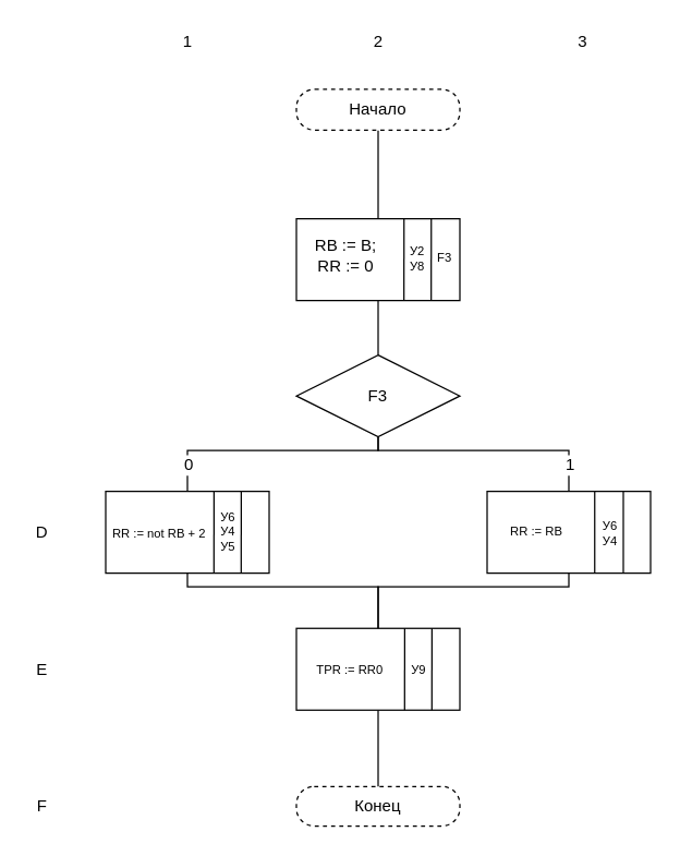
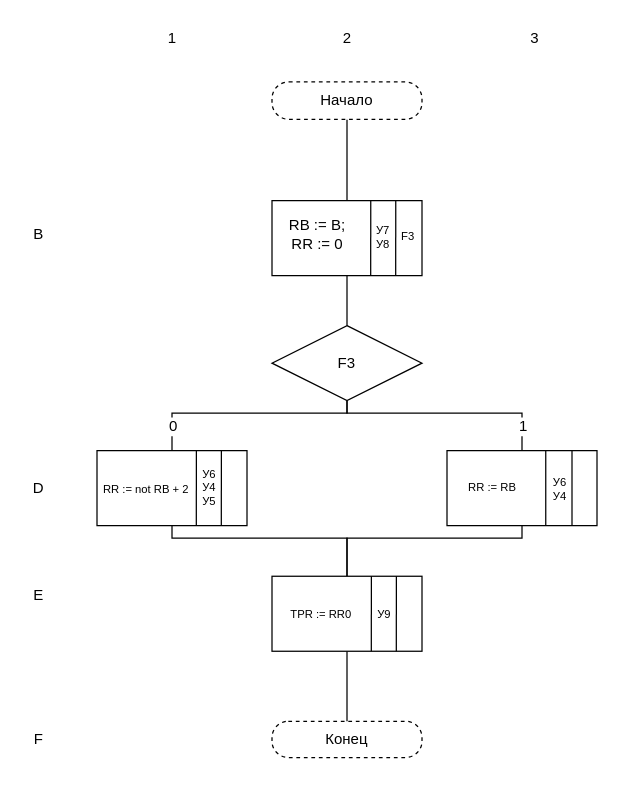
  <mxCell id="0" />
  <mxCell id="1" parent="0" />
  <mxCell id="2" style="edgeStyle=orthogonalEdgeStyle;rounded=0;orthogonalLoop=1;jettySize=auto;html=1;exitX=0.5;exitY=1;exitDx=0;exitDy=0;entryX=0.5;entryY=0;entryDx=0;entryDy=0;endArrow=none;endFill=0;" parent="1" source="3" target="6" edge="1"><mxGeometry relative="1" as="geometry" /></mxCell>
  <mxCell id="3" value="Начало" style="rounded=1;whiteSpace=wrap;html=1;imageHeight=24;arcSize=45;dashed=1;" parent="1" vertex="1"><mxGeometry x="217" y="65" width="120" height="30" as="geometry" /></mxCell>
  <mxCell id="4" value="Конец" style="rounded=1;whiteSpace=wrap;html=1;arcSize=45;dashed=1;" parent="1" vertex="1"><mxGeometry x="217" y="576.5" width="120" height="29" as="geometry" /></mxCell>
  <mxCell id="5" style="edgeStyle=orthogonalEdgeStyle;rounded=0;orthogonalLoop=1;jettySize=auto;html=1;exitX=0.5;exitY=1;exitDx=0;exitDy=0;entryX=0.5;entryY=0;entryDx=0;entryDy=0;endArrow=none;endFill=0;" parent="1" source="6" target="16" edge="1"><mxGeometry relative="1" as="geometry" /></mxCell>
  <mxCell id="6" value="" style="rounded=0;whiteSpace=wrap;html=1;" parent="1" vertex="1"><mxGeometry x="217" y="160" width="120" height="60" as="geometry" /></mxCell>
  <mxCell id="7" value="" style="endArrow=none;html=1;exitX=0.583;exitY=1;exitDx=0;exitDy=0;exitPerimeter=0;" parent="1" edge="1"><mxGeometry width="50" height="50" relative="1" as="geometry"><mxPoint x="295.96" y="220" as="sourcePoint" /><mxPoint x="296" y="160" as="targetPoint" /></mxGeometry></mxCell>
  <mxCell id="8" value="" style="endArrow=none;html=1;exitX=0.583;exitY=1;exitDx=0;exitDy=0;exitPerimeter=0;" parent="1" edge="1"><mxGeometry width="50" height="50" relative="1" as="geometry"><mxPoint x="315.96" y="220" as="sourcePoint" /><mxPoint x="316" y="160" as="targetPoint" /></mxGeometry></mxCell>
  <mxCell id="9" value="RB := B;&lt;br&gt;RR := 0" style="text;html=1;strokeColor=none;fillColor=none;align=center;verticalAlign=middle;whiteSpace=wrap;rounded=0;" parent="1" vertex="1"><mxGeometry x="217" y="163" width="73" height="48" as="geometry" /></mxCell>
- <mxCell id="10" value="У2&lt;br&gt;&lt;div&gt;У8&lt;/div&gt;" style="text;html=1;strokeColor=none;fillColor=none;align=center;verticalAlign=middle;whiteSpace=wrap;rounded=0;fontSize=9;" parent="1" vertex="1"><mxGeometry x="301" y="179" width="10" height="20" as="geometry" /></mxCell>
+ <mxCell id="10" value="У7&lt;br&gt;&lt;div&gt;У8&lt;/div&gt;" style="text;html=1;strokeColor=none;fillColor=none;align=center;verticalAlign=middle;whiteSpace=wrap;rounded=0;fontSize=9;" parent="1" vertex="1"><mxGeometry x="301" y="179" width="10" height="20" as="geometry" /></mxCell>
  <mxCell id="11" value="F3" style="text;html=1;strokeColor=none;fillColor=none;align=center;verticalAlign=middle;whiteSpace=wrap;rounded=0;fontSize=9;" parent="1" vertex="1"><mxGeometry x="321" y="179" width="10" height="20" as="geometry" /></mxCell>
  <mxCell id="12" style="edgeStyle=orthogonalEdgeStyle;rounded=0;orthogonalLoop=1;jettySize=auto;html=1;exitX=0.5;exitY=1;exitDx=0;exitDy=0;entryX=0.5;entryY=0;entryDx=0;entryDy=0;endArrow=none;endFill=0;" parent="1" source="16" target="23" edge="1"><mxGeometry relative="1" as="geometry"><Array as="points"><mxPoint x="277" y="330" /><mxPoint x="137" y="330" /></Array><mxPoint x="277" y="360" as="targetPoint" /></mxGeometry></mxCell>
  <mxCell id="13" value="0" style="text;html=1;align=center;verticalAlign=middle;resizable=0;points=[];;labelBackgroundColor=#ffffff;" parent="12" vertex="1" connectable="0"><mxGeometry x="-0.512" y="1" relative="1" as="geometry"><mxPoint x="-106" y="9" as="offset" /></mxGeometry></mxCell>
  <mxCell id="14" style="edgeStyle=orthogonalEdgeStyle;rounded=0;orthogonalLoop=1;jettySize=auto;html=1;exitX=0.5;exitY=1;exitDx=0;exitDy=0;jumpSize=6;entryX=0.5;entryY=0;entryDx=0;entryDy=0;endArrow=none;endFill=0;" parent="1" source="16" target="18" edge="1"><mxGeometry relative="1" as="geometry"><Array as="points"><mxPoint x="277" y="330" /><mxPoint x="417" y="330" /></Array><mxPoint x="437" y="410" as="targetPoint" /></mxGeometry></mxCell>
  <mxCell id="15" value="1" style="text;html=1;align=center;verticalAlign=middle;resizable=0;points=[];;labelBackgroundColor=#ffffff;" parent="14" vertex="1" connectable="0"><mxGeometry x="0.15" relative="1" as="geometry"><mxPoint x="47" y="10" as="offset" /></mxGeometry></mxCell>
  <mxCell id="16" value="F3" style="rhombus;whiteSpace=wrap;html=1;" parent="1" vertex="1"><mxGeometry x="217" y="260" width="120" height="60" as="geometry" /></mxCell>
  <mxCell id="17" style="edgeStyle=orthogonalEdgeStyle;rounded=0;orthogonalLoop=1;jettySize=auto;html=1;entryX=0.5;entryY=0;entryDx=0;entryDy=0;fontSize=11;endArrow=none;endFill=0;" parent="1" source="18" target="29" edge="1"><mxGeometry relative="1" as="geometry"><Array as="points"><mxPoint x="417" y="430" /><mxPoint x="277" y="430" /></Array></mxGeometry></mxCell>
  <mxCell id="18" value="" style="rounded=0;whiteSpace=wrap;html=1;" parent="1" vertex="1"><mxGeometry x="357" y="360" width="120" height="60" as="geometry" /></mxCell>
  <mxCell id="19" value="" style="endArrow=none;html=1;" parent="1" edge="1"><mxGeometry width="50" height="50" relative="1" as="geometry"><mxPoint x="436" y="360" as="sourcePoint" /><mxPoint x="436" y="420" as="targetPoint" /></mxGeometry></mxCell>
  <mxCell id="20" value="" style="endArrow=none;html=1;" parent="1" edge="1"><mxGeometry width="50" height="50" relative="1" as="geometry"><mxPoint x="457" y="420" as="sourcePoint" /><mxPoint x="457" y="360" as="targetPoint" /></mxGeometry></mxCell>
  <mxCell id="21" value="У6&lt;br&gt;У4" style="text;html=1;strokeColor=none;fillColor=none;align=center;verticalAlign=middle;whiteSpace=wrap;rounded=0;fontSize=9;" parent="1" vertex="1"><mxGeometry x="440" y="380.5" width="15" height="20" as="geometry" /></mxCell>
  <mxCell id="22" style="edgeStyle=orthogonalEdgeStyle;rounded=0;orthogonalLoop=1;jettySize=auto;html=1;fontSize=11;entryX=0.5;entryY=0;entryDx=0;entryDy=0;endArrow=none;endFill=0;" parent="1" source="23" target="29" edge="1"><mxGeometry relative="1" as="geometry"><mxPoint x="277" y="461" as="targetPoint" /><Array as="points"><mxPoint x="137" y="430" /><mxPoint x="277" y="430" /></Array></mxGeometry></mxCell>
  <mxCell id="23" value="" style="rounded=0;whiteSpace=wrap;html=1;" parent="1" vertex="1"><mxGeometry x="77" y="360" width="120" height="60" as="geometry" /></mxCell>
  <mxCell id="24" value="" style="endArrow=none;html=1;exitX=0.583;exitY=1;exitDx=0;exitDy=0;exitPerimeter=0;" parent="1" edge="1"><mxGeometry width="50" height="50" relative="1" as="geometry"><mxPoint x="156.46" y="420" as="sourcePoint" /><mxPoint x="156.5" y="360" as="targetPoint" /></mxGeometry></mxCell>
  <mxCell id="25" value="" style="endArrow=none;html=1;exitX=0.583;exitY=1;exitDx=0;exitDy=0;exitPerimeter=0;" parent="1" edge="1"><mxGeometry width="50" height="50" relative="1" as="geometry"><mxPoint x="176.46" y="420" as="sourcePoint" /><mxPoint x="176.5" y="360" as="targetPoint" /></mxGeometry></mxCell>
  <mxCell id="26" value="RR := not RB + 2" style="text;html=1;strokeColor=none;fillColor=none;align=center;verticalAlign=middle;whiteSpace=wrap;rounded=0;fontSize=9;" parent="1" vertex="1"><mxGeometry x="80" y="368" width="73" height="45" as="geometry" /></mxCell>
  <mxCell id="27" value="У6&lt;br&gt;У4&lt;br&gt;У5" style="text;html=1;strokeColor=none;fillColor=none;align=center;verticalAlign=middle;whiteSpace=wrap;rounded=0;fontSize=9;" parent="1" vertex="1"><mxGeometry x="162" y="380" width="10" height="20" as="geometry" /></mxCell>
  <mxCell id="28" style="edgeStyle=orthogonalEdgeStyle;rounded=0;orthogonalLoop=1;jettySize=auto;html=1;entryX=0.5;entryY=0;entryDx=0;entryDy=0;fontSize=11;endArrow=none;endFill=0;" parent="1" source="29" target="4" edge="1"><mxGeometry relative="1" as="geometry" /></mxCell>
  <mxCell id="29" value="" style="rounded=0;whiteSpace=wrap;html=1;" parent="1" vertex="1"><mxGeometry x="217" y="460.5" width="120" height="60" as="geometry" /></mxCell>
  <mxCell id="30" value="" style="endArrow=none;html=1;exitX=0.583;exitY=1;exitDx=0;exitDy=0;exitPerimeter=0;" parent="1" edge="1"><mxGeometry width="50" height="50" relative="1" as="geometry"><mxPoint x="296.46" y="520.5" as="sourcePoint" /><mxPoint x="296.5" y="460.5" as="targetPoint" /></mxGeometry></mxCell>
  <mxCell id="31" value="" style="endArrow=none;html=1;exitX=0.583;exitY=1;exitDx=0;exitDy=0;exitPerimeter=0;" parent="1" edge="1"><mxGeometry width="50" height="50" relative="1" as="geometry"><mxPoint x="316.46" y="520.5" as="sourcePoint" /><mxPoint x="316.5" y="460.5" as="targetPoint" /></mxGeometry></mxCell>
  <mxCell id="32" value="TPR := RR0" style="text;html=1;strokeColor=none;fillColor=none;align=center;verticalAlign=middle;whiteSpace=wrap;rounded=0;fontSize=9;" parent="1" vertex="1"><mxGeometry x="220" y="468.5" width="73" height="45" as="geometry" /></mxCell>
  <mxCell id="33" value="У9" style="text;html=1;strokeColor=none;fillColor=none;align=center;verticalAlign=middle;whiteSpace=wrap;rounded=0;fontSize=9;" parent="1" vertex="1"><mxGeometry x="302" y="480.5" width="10" height="20" as="geometry" /></mxCell>
  <mxCell id="34" value="RR := RB" style="text;html=1;strokeColor=none;fillColor=none;align=center;verticalAlign=middle;whiteSpace=wrap;rounded=0;fontSize=9;" parent="1" vertex="1"><mxGeometry x="357" y="367.5" width="73" height="45" as="geometry" /></mxCell>
+ <mxCell id="35" value="B" style="text;html=1;align=center;verticalAlign=middle;resizable=0;points=[];autosize=1;" parent="1" vertex="1"><mxGeometry x="20" y="177" width="20" height="20" as="geometry" /></mxCell>
  <mxCell id="36" value="D" style="text;html=1;align=center;verticalAlign=middle;resizable=0;points=[];autosize=1;" parent="1" vertex="1"><mxGeometry x="20" y="380" width="20" height="20" as="geometry" /></mxCell>
- <mxCell id="37" value="E" style="text;html=1;align=center;verticalAlign=middle;resizable=0;points=[];autosize=1;" parent="1" vertex="1"><mxGeometry x="20" y="480.5" width="20" height="20" as="geometry" /></mxCell>
+ <mxCell id="37" value="E" style="text;html=1;align=center;verticalAlign=middle;resizable=0;points=[];autosize=1;" parent="1" vertex="1"><mxGeometry x="20" y="465.5" width="20" height="20" as="geometry" /></mxCell>
  <mxCell id="38" value="F" style="text;html=1;align=center;verticalAlign=middle;resizable=0;points=[];autosize=1;" parent="1" vertex="1"><mxGeometry x="20" y="581" width="20" height="20" as="geometry" /></mxCell>
  <mxCell id="39" value="1" style="text;html=1;align=center;verticalAlign=middle;resizable=0;points=[];autosize=1;" parent="1" vertex="1"><mxGeometry x="127" y="20" width="20" height="20" as="geometry" /></mxCell>
  <mxCell id="40" value="2" style="text;html=1;align=center;verticalAlign=middle;resizable=0;points=[];autosize=1;" parent="1" vertex="1"><mxGeometry x="267" y="20" width="20" height="20" as="geometry" /></mxCell>
  <mxCell id="41" value="3" style="text;html=1;align=center;verticalAlign=middle;resizable=0;points=[];autosize=1;" parent="1" vertex="1"><mxGeometry x="417" y="20" width="20" height="20" as="geometry" /></mxCell>
